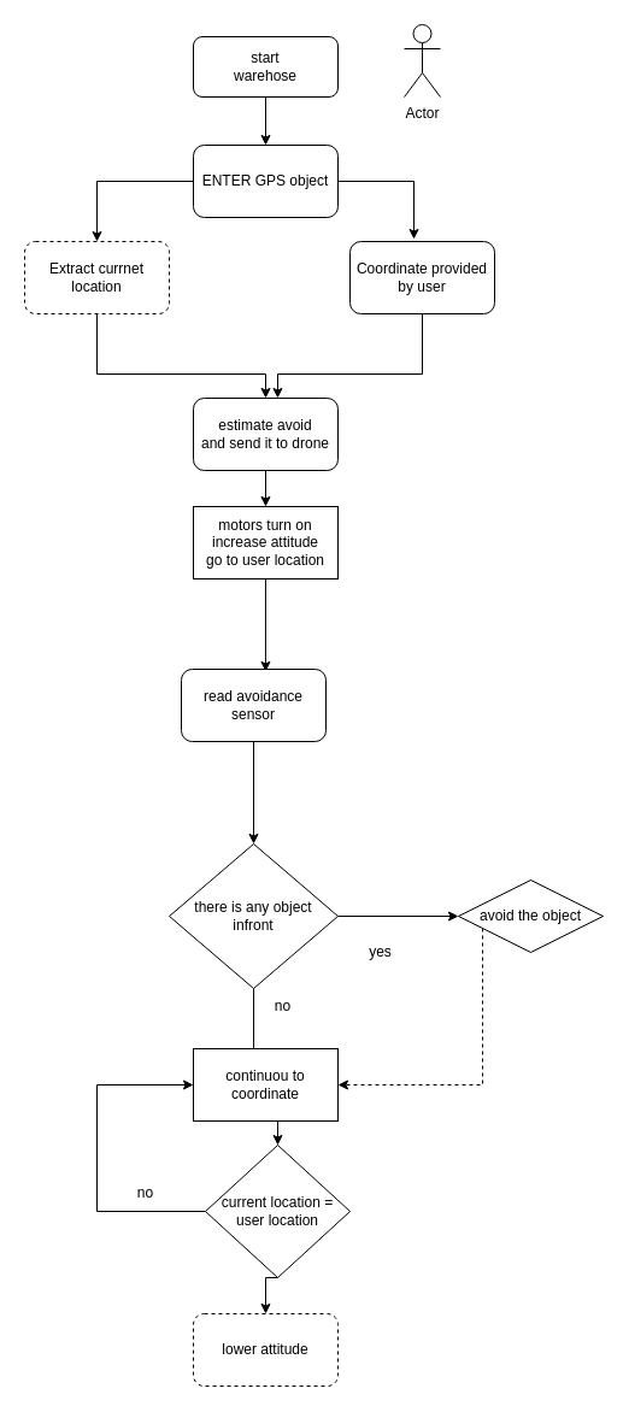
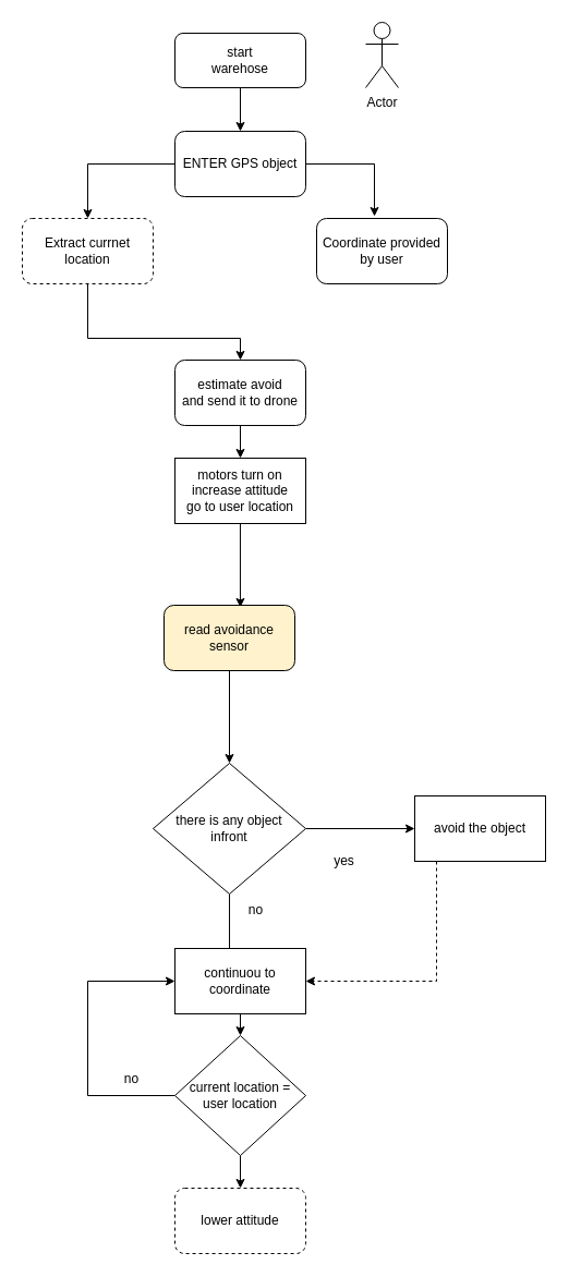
  <mxCell id="0" />
  <mxCell id="1" parent="0" />
  <mxCell id="2" style="edgeStyle=orthogonalEdgeStyle;rounded=0;orthogonalLoop=1;jettySize=auto;html=1;entryX=0.5;entryY=0;entryDx=0;entryDy=0;" edge="1" parent="1" source="3" target="6"><mxGeometry relative="1" as="geometry" /></mxCell>
  <mxCell id="3" value="&lt;div&gt;start&lt;/div&gt;&lt;div&gt;warehose&lt;br&gt;&lt;/div&gt;" style="rounded=1;whiteSpace=wrap;html=1;fontSize=12;glass=0;strokeWidth=1;shadow=0;" parent="1" vertex="1"><mxGeometry x="160" y="30" width="120" height="50" as="geometry" /></mxCell>
  <mxCell id="4" style="edgeStyle=orthogonalEdgeStyle;rounded=0;orthogonalLoop=1;jettySize=auto;html=1;entryX=0.442;entryY=-0.033;entryDx=0;entryDy=0;entryPerimeter=0;" edge="1" parent="1" source="6" target="8"><mxGeometry relative="1" as="geometry" /></mxCell>
  <mxCell id="5" style="edgeStyle=orthogonalEdgeStyle;rounded=0;orthogonalLoop=1;jettySize=auto;html=1;exitX=0;exitY=0.5;exitDx=0;exitDy=0;entryX=0.5;entryY=0;entryDx=0;entryDy=0;" edge="1" parent="1" source="6" target="10"><mxGeometry relative="1" as="geometry" /></mxCell>
  <mxCell id="6" value="ENTER GPS object " style="rounded=1;whiteSpace=wrap;html=1;" vertex="1" parent="1"><mxGeometry x="160" y="120" width="120" height="60" as="geometry" /></mxCell>
- <mxCell id="7" style="edgeStyle=orthogonalEdgeStyle;rounded=0;orthogonalLoop=1;jettySize=auto;html=1;entryX=0.583;entryY=0;entryDx=0;entryDy=0;entryPerimeter=0;" edge="1" parent="1" source="8" target="12"><mxGeometry relative="1" as="geometry"><Array as="points"><mxPoint x="350" y="310" /><mxPoint x="230" y="310" /></Array></mxGeometry></mxCell>
  <mxCell id="8" value="&lt;div&gt;Coordinate provided &lt;br&gt;&lt;/div&gt;&lt;div&gt;by user&lt;br&gt; &lt;/div&gt;" style="rounded=1;whiteSpace=wrap;html=1;" vertex="1" parent="1"><mxGeometry x="290" y="200" width="120" height="60" as="geometry" /></mxCell>
  <mxCell id="9" style="edgeStyle=orthogonalEdgeStyle;rounded=0;orthogonalLoop=1;jettySize=auto;html=1;entryX=0.5;entryY=0;entryDx=0;entryDy=0;" edge="1" parent="1" source="10" target="12"><mxGeometry relative="1" as="geometry"><Array as="points"><mxPoint x="80" y="310" /><mxPoint x="220" y="310" /></Array></mxGeometry></mxCell>
  <mxCell id="10" value="Extract currnet location" style="rounded=1;whiteSpace=wrap;html=1;dashed=1;" vertex="1" parent="1"><mxGeometry x="20" y="200" width="120" height="60" as="geometry" /></mxCell>
  <mxCell id="11" style="edgeStyle=orthogonalEdgeStyle;rounded=0;orthogonalLoop=1;jettySize=auto;html=1;entryX=0.5;entryY=0;entryDx=0;entryDy=0;" edge="1" parent="1" source="12" target="14"><mxGeometry relative="1" as="geometry" /></mxCell>
  <mxCell id="12" value="&lt;div&gt;estimate avoid&lt;/div&gt;&lt;div&gt;and send it to drone&lt;br&gt; &lt;/div&gt;" style="rounded=1;whiteSpace=wrap;html=1;" vertex="1" parent="1"><mxGeometry x="160" y="330" width="120" height="60" as="geometry" /></mxCell>
  <mxCell id="13" style="edgeStyle=orthogonalEdgeStyle;rounded=0;orthogonalLoop=1;jettySize=auto;html=1;entryX=0.583;entryY=0.033;entryDx=0;entryDy=0;entryPerimeter=0;" edge="1" parent="1" source="14" target="16"><mxGeometry relative="1" as="geometry" /></mxCell>
  <mxCell id="14" value="&lt;div&gt;motors turn on&lt;/div&gt;&lt;div&gt;increase attitude&lt;br&gt;&lt;/div&gt;&lt;div&gt;go to user location&lt;br&gt;&lt;/div&gt;" style="rounded=0;whiteSpace=wrap;html=1;" vertex="1" parent="1"><mxGeometry x="160" y="420" width="120" height="60" as="geometry" /></mxCell>
  <mxCell id="15" style="edgeStyle=orthogonalEdgeStyle;rounded=0;orthogonalLoop=1;jettySize=auto;html=1;exitX=0.5;exitY=1;exitDx=0;exitDy=0;entryX=0.5;entryY=0;entryDx=0;entryDy=0;" edge="1" parent="1" source="16" target="19"><mxGeometry relative="1" as="geometry" /></mxCell>
- <mxCell id="16" value="read avoidance sensor" style="rounded=1;whiteSpace=wrap;html=1;" vertex="1" parent="1"><mxGeometry x="150" y="555" width="120" height="60" as="geometry" /></mxCell>
+ <mxCell id="16" value="read avoidance sensor" style="rounded=1;whiteSpace=wrap;html=1;fillColor=#fff2cc;" vertex="1" parent="1"><mxGeometry x="150" y="555" width="120" height="60" as="geometry" /></mxCell>
  <mxCell id="17" style="edgeStyle=orthogonalEdgeStyle;rounded=0;orthogonalLoop=1;jettySize=auto;html=1;exitX=1;exitY=0.5;exitDx=0;exitDy=0;entryX=0;entryY=0.5;entryDx=0;entryDy=0;" edge="1" parent="1" source="19" target="21"><mxGeometry relative="1" as="geometry" /></mxCell>
  <mxCell id="18" style="edgeStyle=orthogonalEdgeStyle;rounded=0;orthogonalLoop=1;jettySize=auto;html=1;entryX=0.417;entryY=0.167;entryDx=0;entryDy=0;entryPerimeter=0;endArrow=none;" edge="1" parent="1" source="19" target="24"><mxGeometry relative="1" as="geometry" /></mxCell>
  <mxCell id="19" value="&lt;div&gt;there is any object&lt;/div&gt;&lt;div&gt;infront&lt;br&gt;&lt;/div&gt;" style="rhombus;whiteSpace=wrap;html=1;" vertex="1" parent="1"><mxGeometry x="140" y="700" width="140" height="120" as="geometry" /></mxCell>
  <mxCell id="20" style="edgeStyle=orthogonalEdgeStyle;rounded=0;orthogonalLoop=1;jettySize=auto;html=1;entryX=1;entryY=0.5;entryDx=0;entryDy=0;dashed=1;" edge="1" parent="1" source="21" target="24"><mxGeometry relative="1" as="geometry"><Array as="points"><mxPoint x="400" y="900" /><mxPoint x="280" y="900" /></Array></mxGeometry></mxCell>
- <mxCell id="21" value="avoid the object" style="rhombus;whiteSpace=wrap;html=1;" vertex="1" parent="1"><mxGeometry x="380" y="730" width="120" height="60" as="geometry" /></mxCell>
+ <mxCell id="21" value="avoid the object" style="rounded=0;whiteSpace=wrap;html=1;" vertex="1" parent="1"><mxGeometry x="380" y="730" width="120" height="60" as="geometry" /></mxCell>
  <mxCell id="22" value="yes" style="text;html=1;align=center;verticalAlign=middle;resizable=0;points=[];autosize=1;strokeColor=none;fillColor=none;" vertex="1" parent="1"><mxGeometry x="295" y="775" width="40" height="30" as="geometry" /></mxCell>
  <mxCell id="23" style="edgeStyle=orthogonalEdgeStyle;rounded=0;orthogonalLoop=1;jettySize=auto;html=1;exitX=0.5;exitY=1;exitDx=0;exitDy=0;entryX=0.5;entryY=0;entryDx=0;entryDy=0;" edge="1" parent="1" source="24" target="29"><mxGeometry relative="1" as="geometry" /></mxCell>
  <mxCell id="24" value="continuou to coordinate" style="rounded=0;whiteSpace=wrap;html=1;" vertex="1" parent="1"><mxGeometry x="160" y="870" width="120" height="60" as="geometry" /></mxCell>
  <mxCell id="25" value="no" style="text;html=1;align=center;verticalAlign=middle;resizable=0;points=[];autosize=1;strokeColor=none;fillColor=none;" vertex="1" parent="1"><mxGeometry x="214" y="820" width="40" height="30" as="geometry" /></mxCell>
  <mxCell id="26" value="Actor" style="shape=umlActor;verticalLabelPosition=bottom;verticalAlign=top;html=1;outlineConnect=0;" vertex="1" parent="1"><mxGeometry x="335" y="20" width="30" height="60" as="geometry" /></mxCell>
  <mxCell id="27" style="edgeStyle=orthogonalEdgeStyle;rounded=0;orthogonalLoop=1;jettySize=auto;html=1;exitX=0;exitY=0.5;exitDx=0;exitDy=0;entryX=0;entryY=0.5;entryDx=0;entryDy=0;" edge="1" parent="1" source="29" target="24"><mxGeometry relative="1" as="geometry"><Array as="points"><mxPoint x="80" y="1005" /><mxPoint x="80" y="900" /></Array></mxGeometry></mxCell>
  <mxCell id="28" style="edgeStyle=orthogonalEdgeStyle;rounded=0;orthogonalLoop=1;jettySize=auto;html=1;exitX=0.5;exitY=1;exitDx=0;exitDy=0;entryX=0.5;entryY=0;entryDx=0;entryDy=0;" edge="1" parent="1" source="29" target="31"><mxGeometry relative="1" as="geometry" /></mxCell>
- <mxCell id="29" value="&lt;div&gt;current location =&lt;/div&gt;&lt;div&gt;user location&lt;br&gt;&lt;/div&gt;" style="rhombus;whiteSpace=wrap;html=1;" vertex="1" parent="1"><mxGeometry x="170" y="950" width="120" height="110" as="geometry" /></mxCell>
+ <mxCell id="29" value="&lt;div&gt;current location =&lt;/div&gt;&lt;div&gt;user location&lt;br&gt;&lt;/div&gt;" style="rhombus;whiteSpace=wrap;html=1;" vertex="1" parent="1"><mxGeometry x="160" y="950" width="120" height="110" as="geometry" /></mxCell>
  <mxCell id="30" value="no" style="text;html=1;align=center;verticalAlign=middle;resizable=0;points=[];autosize=1;strokeColor=none;fillColor=none;" vertex="1" parent="1"><mxGeometry x="100" y="975" width="40" height="30" as="geometry" /></mxCell>
  <mxCell id="31" value="lower attitude " style="rounded=1;whiteSpace=wrap;html=1;dashed=1;" vertex="1" parent="1"><mxGeometry x="160" y="1090" width="120" height="60" as="geometry" /></mxCell>
